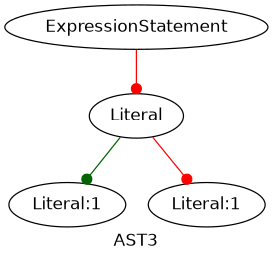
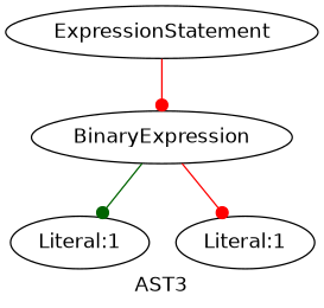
  digraph {
    fontname="DejaVu Sans"
    label=AST3
    node [fontname="DejaVu Sans"]
    edge [arrowhead=dot color=red fontname="DejaVu Sans"]
    n1 [label=ExpressionStatement]
-   n2 [label=Literal]
+   n2 [label=BinaryExpression]
    n3 [label="Literal:1"]
    n4 [label="Literal:1"]
    n1 -> n2
    n2 -> n3 [color=darkgreen]
    n2 -> n4
  }
